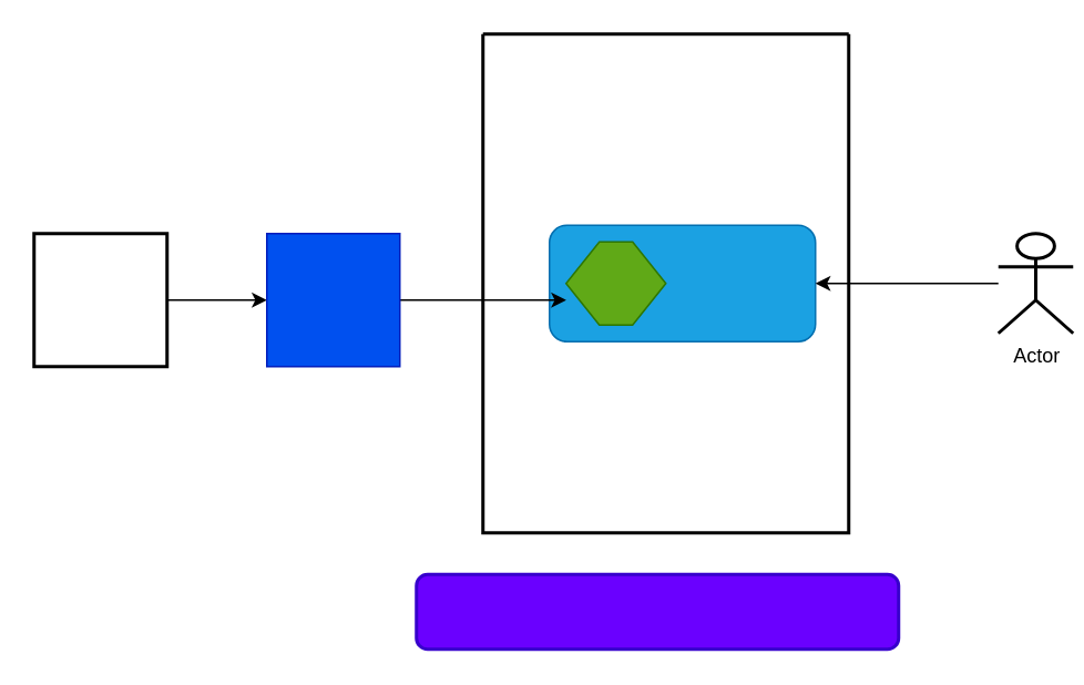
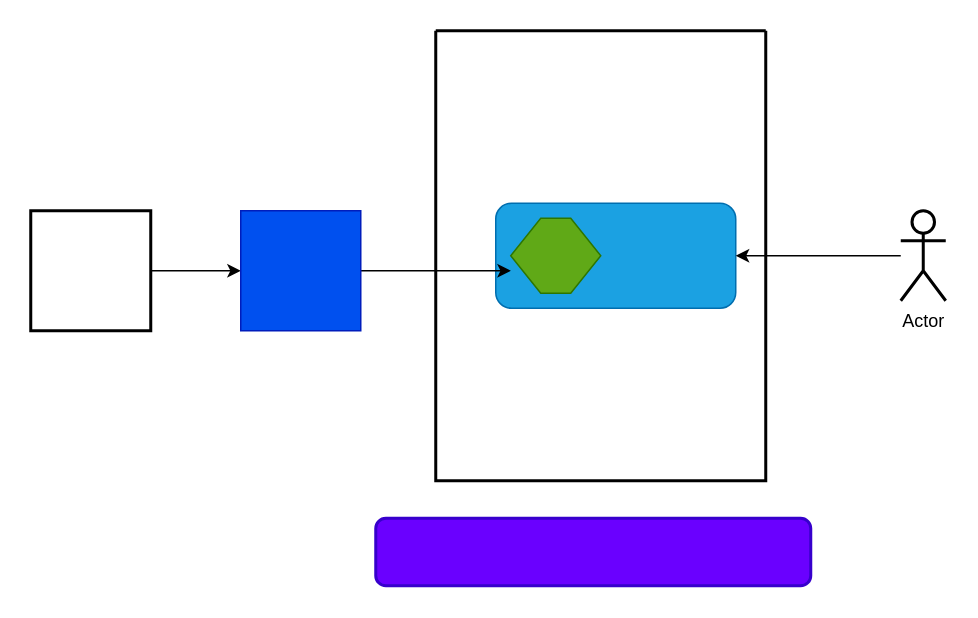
  <mxCell id="0" />
  <mxCell id="1" parent="0" />
  <mxCell id="2" value="" style="swimlane;startSize=0;strokeWidth=2;shadow=0;swimlaneLine=0;glass=0;rounded=0;" vertex="1" parent="1"><mxGeometry x="290" y="20" width="220" height="300" as="geometry" /></mxCell>
  <mxCell id="3" value="" style="rounded=1;whiteSpace=wrap;html=1;fillColor=#1ba1e2;fontColor=#ffffff;strokeColor=#006EAF;" vertex="1" parent="2"><mxGeometry x="40" y="115" width="160" height="70" as="geometry" /></mxCell>
  <mxCell id="4" value="" style="shape=hexagon;perimeter=hexagonPerimeter2;whiteSpace=wrap;html=1;fixedSize=1;fillColor=#60a917;fontColor=#ffffff;strokeColor=#2D7600;" vertex="1" parent="2"><mxGeometry x="50" y="125" width="60" height="50" as="geometry" /></mxCell>
  <mxCell id="5" style="edgeStyle=orthogonalEdgeStyle;rounded=0;orthogonalLoop=1;jettySize=auto;html=1;entryX=0;entryY=0.5;entryDx=0;entryDy=0;" edge="1" parent="1" source="6" target="8"><mxGeometry relative="1" as="geometry" /></mxCell>
  <mxCell id="6" value="" style="whiteSpace=wrap;html=1;aspect=fixed;strokeWidth=2;" vertex="1" parent="1"><mxGeometry x="20" y="140" width="80" height="80" as="geometry" /></mxCell>
  <mxCell id="7" style="edgeStyle=orthogonalEdgeStyle;rounded=0;orthogonalLoop=1;jettySize=auto;html=1;entryX=0.063;entryY=0.643;entryDx=0;entryDy=0;entryPerimeter=0;" edge="1" parent="1" source="8" target="3"><mxGeometry relative="1" as="geometry" /></mxCell>
  <mxCell id="8" value="" style="whiteSpace=wrap;html=1;aspect=fixed;strokeWidth=1;fillColor=#0050ef;fontColor=#ffffff;strokeColor=#001DBC;" vertex="1" parent="1"><mxGeometry x="160" y="140" width="80" height="80" as="geometry" /></mxCell>
  <mxCell id="9" style="edgeStyle=orthogonalEdgeStyle;rounded=0;orthogonalLoop=1;jettySize=auto;html=1;entryX=1;entryY=0.5;entryDx=0;entryDy=0;" edge="1" parent="1" source="10" target="3"><mxGeometry relative="1" as="geometry" /></mxCell>
- <mxCell id="10" value="Actor" style="shape=umlActor;verticalLabelPosition=bottom;verticalAlign=top;html=1;outlineConnect=0;strokeWidth=2;" vertex="1" parent="1"><mxGeometry x="600" y="140" width="45" height="60" as="geometry" /></mxCell>
+ <mxCell id="10" value="Actor" style="shape=umlActor;verticalLabelPosition=bottom;verticalAlign=top;html=1;outlineConnect=0;strokeWidth=2;" vertex="1" parent="1"><mxGeometry x="600" y="140" width="30" height="60" as="geometry" /></mxCell>
  <mxCell id="11" value="" style="rounded=1;whiteSpace=wrap;html=1;strokeWidth=2;fillColor=#6a00ff;fontColor=#ffffff;strokeColor=#3700CC;" vertex="1" parent="1"><mxGeometry x="250" y="345" width="290" height="45" as="geometry" /></mxCell>
